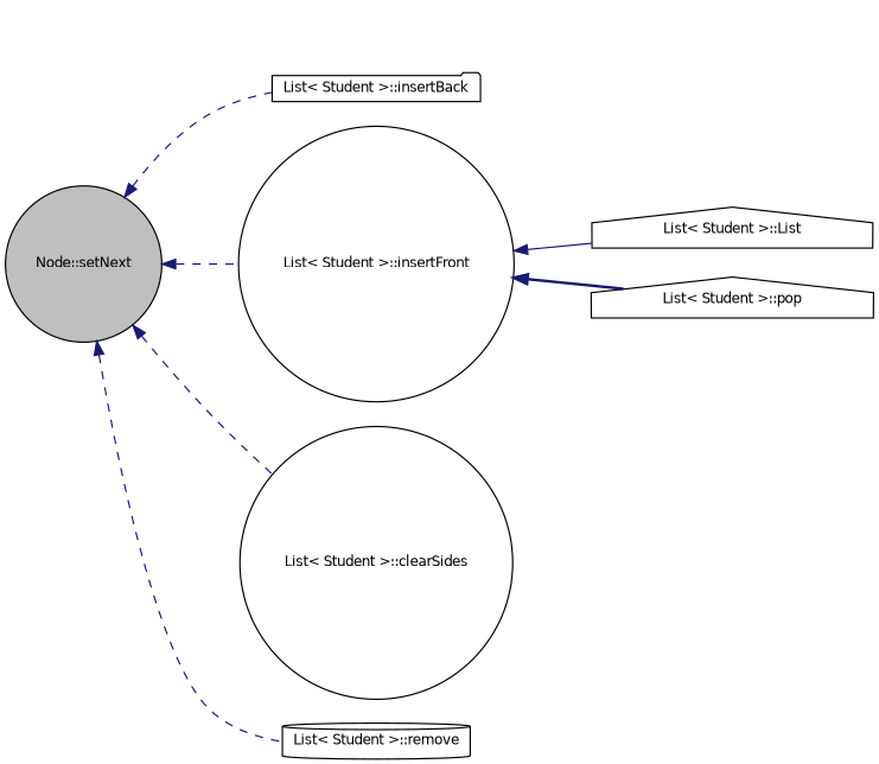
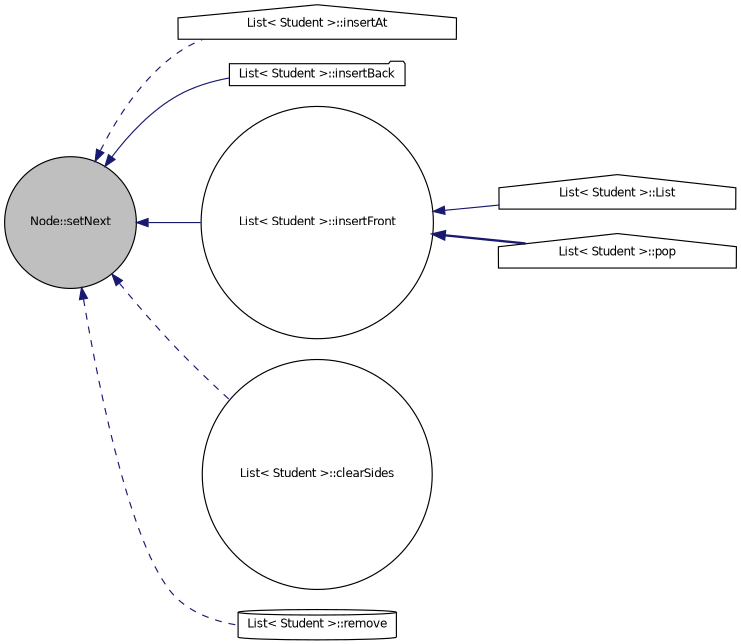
  digraph {
    rankdir=LR
    node [color=black fillcolor=white fontname=Helvetica fontsize=10 shape=circle style=filled]
    edge [color=midnightblue dir=back fontname=Helvetica fontsize=10 labelfontname=Helvetica labelfontsize=10 style=dashed]
    n1 [fillcolor=grey75 fontcolor=black height=0.2 label="Node::setNext" width=0.4]
+   n2 [height=0.2 label="List\< Student \>::insertAt" shape=house width=0.4]
    n3 [height=0.2 label="List\< Student \>::insertBack" shape=folder width=0.4]
    n4 [height=0.2 label="List\< Student \>::insertFront" width=0.4]
    n5 [height=0.2 label="List\< Student \>::clearSides" width=0.4]
    n6 [height=0.2 label="List\< Student \>::remove" shape=cylinder width=0.4]
    n7 [height=0.2 label="List\< Student \>::List" shape=house width=0.4]
    n8 [height=0.2 label="List\< Student \>::pop" shape=house width=0.4]
-   n1 -> n3
-   n1 -> n4
+   n1 -> n2
+   n1 -> n3 [style=solid]
+   n1 -> n4 [style=solid]
    n1 -> n5
    n1 -> n6
    n4 -> n7 [style=solid]
    n4 -> n8 [style=bold]
  }
